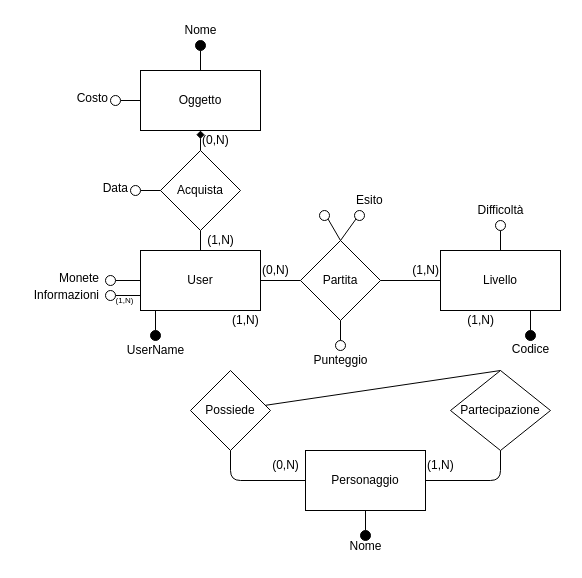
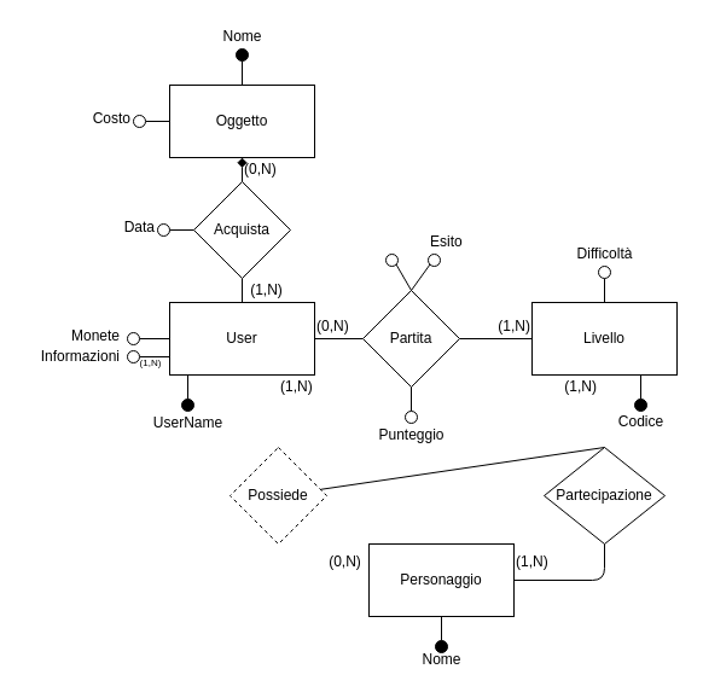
  <mxCell id="0" />
  <mxCell id="1" parent="0" />
  <mxCell id="2" value="User" style="rounded=0;whiteSpace=wrap;html=1;" vertex="1" parent="1"><mxGeometry x="140" y="250" width="120" height="60" as="geometry" /></mxCell>
  <mxCell id="3" value="" style="endArrow=none;html=1;exitX=0.5;exitY=0;exitDx=0;exitDy=0;" edge="1" parent="1" source="4"><mxGeometry width="50" height="50" relative="1" as="geometry"><mxPoint x="200" y="330" as="sourcePoint" /><mxPoint x="155" y="310" as="targetPoint" /></mxGeometry></mxCell>
  <mxCell id="4" value="" style="ellipse;whiteSpace=wrap;html=1;aspect=fixed;fillColor=#000000;" vertex="1" parent="1"><mxGeometry x="150" y="330" width="10" height="10" as="geometry" /></mxCell>
  <mxCell id="5" value="UserName" style="text;html=1;align=center;verticalAlign=middle;resizable=0;points=[];autosize=1;" vertex="1" parent="1"><mxGeometry x="120" y="340" width="70" height="20" as="geometry" /></mxCell>
  <mxCell id="6" value="" style="endArrow=none;html=1;entryX=1;entryY=0.5;entryDx=0;entryDy=0;exitX=0;exitY=0.5;exitDx=0;exitDy=0;" edge="1" parent="1" source="7" target="2"><mxGeometry width="50" height="50" relative="1" as="geometry"><mxPoint x="300" y="280" as="sourcePoint" /><mxPoint x="400" y="260" as="targetPoint" /></mxGeometry></mxCell>
  <mxCell id="7" value="Partita" style="rhombus;whiteSpace=wrap;html=1;fillColor=#FFFFFF;" vertex="1" parent="1"><mxGeometry x="300" y="240" width="80" height="80" as="geometry" /></mxCell>
  <mxCell id="8" value="Livello" style="rounded=0;whiteSpace=wrap;html=1;fillColor=#FFFFFF;" vertex="1" parent="1"><mxGeometry x="440" y="250" width="120" height="60" as="geometry" /></mxCell>
  <mxCell id="9" value="" style="endArrow=none;html=1;entryX=0;entryY=0.5;entryDx=0;entryDy=0;exitX=1;exitY=0.5;exitDx=0;exitDy=0;" edge="1" parent="1" source="7" target="8"><mxGeometry width="50" height="50" relative="1" as="geometry"><mxPoint x="350" y="390" as="sourcePoint" /><mxPoint x="400" y="340" as="targetPoint" /></mxGeometry></mxCell>
  <mxCell id="10" value="" style="endArrow=none;html=1;entryX=0.75;entryY=1;entryDx=0;entryDy=0;exitX=0.5;exitY=0;exitDx=0;exitDy=0;" edge="1" parent="1" source="11" target="8"><mxGeometry width="50" height="50" relative="1" as="geometry"><mxPoint x="500" y="330" as="sourcePoint" /><mxPoint x="520" y="330" as="targetPoint" /></mxGeometry></mxCell>
  <mxCell id="11" value="" style="ellipse;whiteSpace=wrap;html=1;aspect=fixed;fillColor=#000000;" vertex="1" parent="1"><mxGeometry x="525" y="330" width="10" height="10" as="geometry" /></mxCell>
  <mxCell id="12" value="Codice" style="text;html=1;align=center;verticalAlign=middle;resizable=0;points=[];autosize=1;" vertex="1" parent="1"><mxGeometry x="505" y="339" width="50" height="20" as="geometry" /></mxCell>
  <mxCell id="13" value="" style="endArrow=none;html=1;entryX=0.5;entryY=1;entryDx=0;entryDy=0;exitX=0.5;exitY=0;exitDx=0;exitDy=0;" edge="1" parent="1" source="14" target="7"><mxGeometry width="50" height="50" relative="1" as="geometry"><mxPoint x="340" y="340" as="sourcePoint" /><mxPoint x="330" y="340" as="targetPoint" /></mxGeometry></mxCell>
  <mxCell id="14" value="" style="ellipse;whiteSpace=wrap;html=1;aspect=fixed;" vertex="1" parent="1"><mxGeometry x="335" y="340" width="10" height="10" as="geometry" /></mxCell>
  <mxCell id="15" value="Punteggio" style="text;html=1;align=center;verticalAlign=middle;resizable=0;points=[];autosize=1;" vertex="1" parent="1"><mxGeometry x="305" y="350" width="70" height="20" as="geometry" /></mxCell>
  <mxCell id="16" value="" style="endArrow=none;html=1;exitX=0.5;exitY=0;exitDx=0;exitDy=0;entryX=0.5;entryY=1;entryDx=0;entryDy=0;" edge="1" parent="1" source="8" target="17"><mxGeometry width="50" height="50" relative="1" as="geometry"><mxPoint x="460" y="250" as="sourcePoint" /><mxPoint x="500" y="220" as="targetPoint" /></mxGeometry></mxCell>
  <mxCell id="17" value="" style="ellipse;whiteSpace=wrap;html=1;aspect=fixed;" vertex="1" parent="1"><mxGeometry x="495" y="220" width="10" height="10" as="geometry" /></mxCell>
  <mxCell id="18" value="Difficoltà" style="text;html=1;align=center;verticalAlign=middle;resizable=0;points=[];autosize=1;" vertex="1" parent="1"><mxGeometry x="470" y="200" width="60" height="20" as="geometry" /></mxCell>
  <mxCell id="19" value="" style="endArrow=none;html=1;exitX=0.5;exitY=0;exitDx=0;exitDy=0;entryX=1;entryY=1;entryDx=0;entryDy=0;" edge="1" parent="1" source="7" target="20"><mxGeometry width="50" height="50" relative="1" as="geometry"><mxPoint x="340" y="220" as="sourcePoint" /><mxPoint x="340" y="220" as="targetPoint" /></mxGeometry></mxCell>
  <mxCell id="20" value="" style="ellipse;whiteSpace=wrap;html=1;aspect=fixed;" vertex="1" parent="1"><mxGeometry x="319" y="210" width="10" height="10" as="geometry" /></mxCell>
  <mxCell id="21" value="" style="endArrow=none;html=1;entryX=0.5;entryY=1;entryDx=0;entryDy=0;" edge="1" parent="1" target="22"><mxGeometry width="50" height="50" relative="1" as="geometry"><mxPoint x="200" y="250" as="sourcePoint" /><mxPoint x="200" y="230" as="targetPoint" /></mxGeometry></mxCell>
  <mxCell id="22" value="Acquista" style="rhombus;whiteSpace=wrap;html=1;fillColor=#FFFFFF;" vertex="1" parent="1"><mxGeometry x="160" y="150" width="80" height="80" as="geometry" /></mxCell>
  <mxCell id="23" value="Oggetto" style="rounded=0;whiteSpace=wrap;html=1;fillColor=#FFFFFF;" vertex="1" parent="1"><mxGeometry x="140" y="70" width="120" height="60" as="geometry" /></mxCell>
  <mxCell id="24" value="" style="endArrow=diamond;html=1;exitX=0.5;exitY=0;exitDx=0;exitDy=0;entryX=0.5;entryY=1;entryDx=0;entryDy=0;" edge="1" parent="1" source="22" target="23"><mxGeometry width="50" height="50" relative="1" as="geometry"><mxPoint x="320" y="170" as="sourcePoint" /><mxPoint x="370" y="120" as="targetPoint" /></mxGeometry></mxCell>
  <mxCell id="25" value="" style="endArrow=none;html=1;entryX=0.5;entryY=0;entryDx=0;entryDy=0;exitX=0.5;exitY=1;exitDx=0;exitDy=0;" edge="1" parent="1" source="26" target="23"><mxGeometry width="50" height="50" relative="1" as="geometry"><mxPoint x="200" y="50" as="sourcePoint" /><mxPoint x="110" y="40" as="targetPoint" /></mxGeometry></mxCell>
  <mxCell id="26" value="" style="ellipse;whiteSpace=wrap;html=1;aspect=fixed;fillColor=#000000;" vertex="1" parent="1"><mxGeometry x="195" y="40" width="10" height="10" as="geometry" /></mxCell>
  <mxCell id="27" value="Nome" style="text;html=1;align=center;verticalAlign=middle;resizable=0;points=[];autosize=1;" vertex="1" parent="1"><mxGeometry x="175" y="20" width="50" height="20" as="geometry" /></mxCell>
  <mxCell id="28" value="" style="endArrow=none;html=1;entryX=0;entryY=0.5;entryDx=0;entryDy=0;exitX=1;exitY=0.5;exitDx=0;exitDy=0;" edge="1" parent="1" source="29" target="23"><mxGeometry width="50" height="50" relative="1" as="geometry"><mxPoint x="120" y="100" as="sourcePoint" /><mxPoint x="30" y="110" as="targetPoint" /></mxGeometry></mxCell>
  <mxCell id="29" value="" style="ellipse;whiteSpace=wrap;html=1;aspect=fixed;fillColor=#FFFFFF;gradientColor=none;" vertex="1" parent="1"><mxGeometry x="110" y="95" width="10" height="10" as="geometry" /></mxCell>
  <mxCell id="30" value="Costo" style="text;html=1;align=right;verticalAlign=middle;resizable=0;points=[];autosize=1;" vertex="1" parent="1"><mxGeometry x="59" y="88" width="50" height="20" as="geometry" /></mxCell>
  <mxCell id="31" value="" style="endArrow=none;html=1;entryX=0;entryY=1;entryDx=0;entryDy=0;" edge="1" parent="1" target="32"><mxGeometry width="50" height="50" relative="1" as="geometry"><mxPoint x="340" y="240" as="sourcePoint" /><mxPoint x="350" y="220" as="targetPoint" /></mxGeometry></mxCell>
  <mxCell id="32" value="" style="ellipse;whiteSpace=wrap;html=1;aspect=fixed;fillColor=#FFFFFF;gradientColor=none;" vertex="1" parent="1"><mxGeometry x="354" y="210" width="10" height="10" as="geometry" /></mxCell>
  <mxCell id="33" value="Esito" style="text;html=1;align=left;verticalAlign=middle;resizable=0;points=[];autosize=1;" vertex="1" parent="1"><mxGeometry x="354" y="190" width="40" height="20" as="geometry" /></mxCell>
  <mxCell id="34" value="" style="endArrow=none;html=1;entryX=0;entryY=0.5;entryDx=0;entryDy=0;exitX=1;exitY=0.5;exitDx=0;exitDy=0;" edge="1" parent="1" source="35" target="2"><mxGeometry width="50" height="50" relative="1" as="geometry"><mxPoint x="120" y="280" as="sourcePoint" /><mxPoint x="110" y="240" as="targetPoint" /></mxGeometry></mxCell>
  <mxCell id="35" value="" style="ellipse;whiteSpace=wrap;html=1;aspect=fixed;fillColor=#FFFFFF;gradientColor=none;" vertex="1" parent="1"><mxGeometry x="105" y="275" width="10" height="10" as="geometry" /></mxCell>
  <mxCell id="36" value="Monete" style="text;html=1;align=right;verticalAlign=middle;resizable=0;points=[];autosize=1;" vertex="1" parent="1"><mxGeometry x="40" y="268" width="60" height="20" as="geometry" /></mxCell>
  <mxCell id="37" value="(0,N)" style="text;html=1;align=left;verticalAlign=middle;resizable=0;points=[];autosize=1;" vertex="1" parent="1"><mxGeometry x="260" y="260" width="40" height="20" as="geometry" /></mxCell>
  <mxCell id="38" value="(1,N)" style="text;html=1;align=right;verticalAlign=middle;resizable=0;points=[];autosize=1;" vertex="1" parent="1"><mxGeometry x="400" y="260" width="40" height="20" as="geometry" /></mxCell>
  <mxCell id="39" value="(1,N)" style="text;html=1;align=center;verticalAlign=middle;resizable=0;points=[];autosize=1;" vertex="1" parent="1"><mxGeometry x="200" y="230" width="40" height="20" as="geometry" /></mxCell>
  <mxCell id="40" value="(0,N)" style="text;html=1;align=left;verticalAlign=middle;resizable=0;points=[];autosize=1;" vertex="1" parent="1"><mxGeometry x="200" y="130" width="40" height="20" as="geometry" /></mxCell>
  <mxCell id="41" value="" style="endArrow=none;html=1;entryX=0;entryY=0.5;entryDx=0;entryDy=0;exitX=1;exitY=0.5;exitDx=0;exitDy=0;" edge="1" parent="1" source="42" target="22"><mxGeometry width="50" height="50" relative="1" as="geometry"><mxPoint x="140" y="190" as="sourcePoint" /><mxPoint x="110" y="170" as="targetPoint" /></mxGeometry></mxCell>
  <mxCell id="42" value="" style="ellipse;whiteSpace=wrap;html=1;aspect=fixed;fillColor=#FFFFFF;gradientColor=none;" vertex="1" parent="1"><mxGeometry x="130" y="185" width="10" height="10" as="geometry" /></mxCell>
  <mxCell id="43" value="Data" style="text;html=1;align=right;verticalAlign=middle;resizable=0;points=[];autosize=1;" vertex="1" parent="1"><mxGeometry x="89" y="178" width="40" height="20" as="geometry" /></mxCell>
  <mxCell id="44" value="" style="endArrow=none;html=1;entryX=0;entryY=0.75;entryDx=0;entryDy=0;exitX=1;exitY=0.5;exitDx=0;exitDy=0;" edge="1" parent="1" source="45" target="2"><mxGeometry width="50" height="50" relative="1" as="geometry"><mxPoint x="120" y="295" as="sourcePoint" /><mxPoint x="90" y="290" as="targetPoint" /></mxGeometry></mxCell>
  <mxCell id="45" value="" style="ellipse;whiteSpace=wrap;html=1;aspect=fixed;fillColor=#FFFFFF;gradientColor=none;" vertex="1" parent="1"><mxGeometry x="105" y="290" width="10" height="10" as="geometry" /></mxCell>
  <mxCell id="46" value="Informazioni" style="text;html=1;align=right;verticalAlign=middle;resizable=0;points=[];autosize=1;" vertex="1" parent="1"><mxGeometry x="20" y="285" width="80" height="20" as="geometry" /></mxCell>
  <mxCell id="47" value="&lt;p style=&quot;line-height: 120%&quot;&gt;&lt;font style=&quot;font-size: 8px&quot;&gt;(1,N)&lt;/font&gt;&lt;/p&gt;" style="text;html=1;align=center;verticalAlign=middle;resizable=0;points=[];autosize=1;" vertex="1" parent="1"><mxGeometry x="109" y="275" width="30" height="50" as="geometry" /></mxCell>
  <mxCell id="48" value="Personaggio" style="rounded=0;whiteSpace=wrap;html=1;fillColor=#FFFFFF;gradientColor=none;align=center;" vertex="1" parent="1"><mxGeometry x="305" y="450" width="120" height="60" as="geometry" /></mxCell>
  <mxCell id="49" value="" style="endArrow=none;html=1;entryX=0.5;entryY=1;entryDx=0;entryDy=0;exitX=0.5;exitY=0;exitDx=0;exitDy=0;" edge="1" parent="1" source="50" target="48"><mxGeometry width="50" height="50" relative="1" as="geometry"><mxPoint x="365" y="530" as="sourcePoint" /><mxPoint x="375" y="520" as="targetPoint" /></mxGeometry></mxCell>
  <mxCell id="50" value="" style="ellipse;whiteSpace=wrap;html=1;aspect=fixed;fillColor=#000000;gradientColor=none;" vertex="1" parent="1"><mxGeometry x="360" y="530" width="10" height="10" as="geometry" /></mxCell>
  <mxCell id="51" value="Nome" style="text;html=1;align=center;verticalAlign=middle;resizable=0;points=[];autosize=1;" vertex="1" parent="1"><mxGeometry x="340" y="536" width="50" height="20" as="geometry" /></mxCell>
- <mxCell id="52" value="Possiede" style="rhombus;whiteSpace=wrap;html=1;fillColor=#ffffff;gradientColor=none;align=center;" vertex="1" parent="1"><mxGeometry x="190" y="370" width="80" height="80" as="geometry" /></mxCell>
+ <mxCell id="52" value="Possiede" style="rhombus;whiteSpace=wrap;html=1;fillColor=#ffffff;gradientColor=none;align=center;dashed=1;" vertex="1" parent="1"><mxGeometry x="190" y="370" width="80" height="80" as="geometry" /></mxCell>
  <mxCell id="53" value="Partecipazione" style="rhombus;whiteSpace=wrap;html=1;fillColor=#ffffff;gradientColor=none;align=center;" vertex="1" parent="1"><mxGeometry x="450" y="370" width="100" height="80" as="geometry" /></mxCell>
  <mxCell id="54" value="" style="endArrow=none;html=1;exitX=0.5;exitY=0;exitDx=0;exitDy=0;" edge="1" parent="1" source="53" target="52"><mxGeometry width="50" height="50" relative="1" as="geometry"><mxPoint x="360" y="430" as="sourcePoint" /><mxPoint x="410" y="380" as="targetPoint" /></mxGeometry></mxCell>
- <mxCell id="55" value="" style="endArrow=none;html=1;entryX=0.5;entryY=1;entryDx=0;entryDy=0;exitX=0;exitY=0.5;exitDx=0;exitDy=0;" edge="1" parent="1" source="48" target="52"><mxGeometry width="50" height="50" relative="1" as="geometry"><mxPoint x="210" y="520" as="sourcePoint" /><mxPoint x="260" y="470" as="targetPoint" /><Array as="points"><mxPoint x="230" y="480" /></Array></mxGeometry></mxCell>
  <mxCell id="56" value="" style="endArrow=none;html=1;entryX=0.5;entryY=1;entryDx=0;entryDy=0;exitX=1;exitY=0.5;exitDx=0;exitDy=0;" edge="1" parent="1" source="48" target="53"><mxGeometry width="50" height="50" relative="1" as="geometry"><mxPoint x="490" y="530" as="sourcePoint" /><mxPoint x="540" y="480" as="targetPoint" /><Array as="points"><mxPoint x="500" y="480" /></Array></mxGeometry></mxCell>
  <mxCell id="57" value="(1,N)" style="text;html=1;align=left;verticalAlign=middle;resizable=0;points=[];autosize=1;" vertex="1" parent="1"><mxGeometry x="230" y="310" width="40" height="20" as="geometry" /></mxCell>
  <mxCell id="58" value="(0,N)" style="text;html=1;align=center;verticalAlign=middle;resizable=0;points=[];autosize=1;" vertex="1" parent="1"><mxGeometry x="265" y="455" width="40" height="20" as="geometry" /></mxCell>
  <mxCell id="59" value="(1,N)" style="text;html=1;align=left;verticalAlign=middle;resizable=0;points=[];autosize=1;" vertex="1" parent="1"><mxGeometry x="425" y="455" width="40" height="20" as="geometry" /></mxCell>
  <mxCell id="60" value="(1,N)" style="text;html=1;align=right;verticalAlign=middle;resizable=0;points=[];autosize=1;" vertex="1" parent="1"><mxGeometry x="455" y="310" width="40" height="20" as="geometry" /></mxCell>
